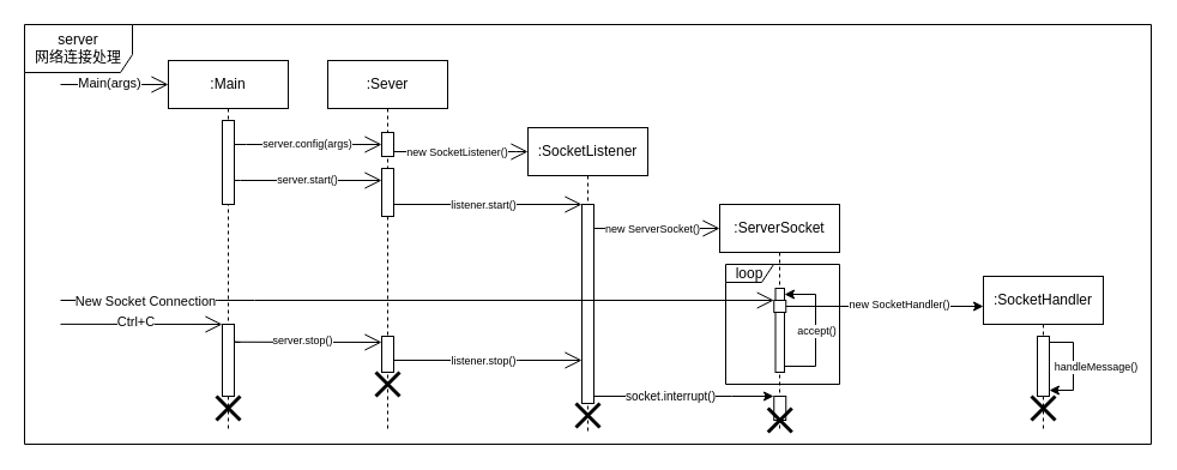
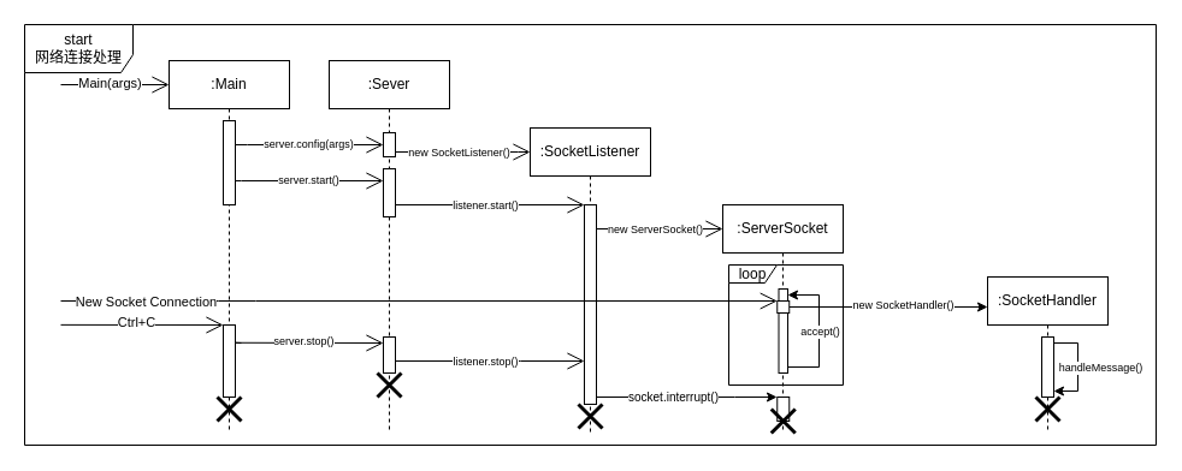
  <mxCell id="0" />
  <mxCell id="1" parent="0" />
  <mxCell id="2" value=":Main" style="shape=umlLifeline;perimeter=lifelinePerimeter;whiteSpace=wrap;html=1;container=1;dropTarget=0;collapsible=0;recursiveResize=0;outlineConnect=0;portConstraint=eastwest;newEdgeStyle={&quot;curved&quot;:0,&quot;rounded&quot;:0};" vertex="1" parent="1"><mxGeometry x="140" y="50" width="100" height="310" as="geometry" /></mxCell>
  <mxCell id="3" value="" style="html=1;points=[[0,0,0,0,5],[0,1,0,0,-5],[1,0,0,0,5],[1,1,0,0,-5]];perimeter=orthogonalPerimeter;outlineConnect=0;targetShapes=umlLifeline;portConstraint=eastwest;newEdgeStyle={&quot;curved&quot;:0,&quot;rounded&quot;:0};" vertex="1" parent="2"><mxGeometry x="45" y="50" width="10" height="70" as="geometry" /></mxCell>
  <mxCell id="4" value="" style="shape=umlDestroy;whiteSpace=wrap;html=1;strokeWidth=3;targetShapes=umlLifeline;" vertex="1" parent="2"><mxGeometry x="40" y="280" width="20" height="20" as="geometry" /></mxCell>
  <mxCell id="5" value="" style="html=1;points=[[0,0,0,0,5],[0,1,0,0,-5],[1,0,0,0,5],[1,1,0,0,-5]];perimeter=orthogonalPerimeter;outlineConnect=0;targetShapes=umlLifeline;portConstraint=eastwest;newEdgeStyle={&quot;curved&quot;:0,&quot;rounded&quot;:0};" vertex="1" parent="2"><mxGeometry x="45" y="220" width="10" height="60" as="geometry" /></mxCell>
  <mxCell id="6" value="" style="endArrow=open;endFill=1;endSize=12;html=1;rounded=0;" edge="1" parent="1" source="3" target="9"><mxGeometry width="160" relative="1" as="geometry"><mxPoint x="190" y="120" as="sourcePoint" /><mxPoint x="270" y="120" as="targetPoint" /><Array as="points"><mxPoint x="205" y="120" /></Array></mxGeometry></mxCell>
  <mxCell id="7" value="server.config(args)" style="edgeLabel;html=1;align=center;verticalAlign=middle;resizable=0;points=[];fontSize=9;" vertex="1" connectable="0" parent="6"><mxGeometry x="-0.025" y="1" relative="1" as="geometry"><mxPoint as="offset" /></mxGeometry></mxCell>
  <mxCell id="8" value=":Sever" style="shape=umlLifeline;perimeter=lifelinePerimeter;whiteSpace=wrap;html=1;container=1;dropTarget=0;collapsible=0;recursiveResize=0;outlineConnect=0;portConstraint=eastwest;newEdgeStyle={&quot;curved&quot;:0,&quot;rounded&quot;:0};" vertex="1" parent="1"><mxGeometry x="273" y="50" width="100" height="310" as="geometry" /></mxCell>
  <mxCell id="9" value="" style="html=1;points=[[0,0,0,0,5],[0,1,0,0,-5],[1,0,0,0,5],[1,1,0,0,-5]];perimeter=orthogonalPerimeter;outlineConnect=0;targetShapes=umlLifeline;portConstraint=eastwest;newEdgeStyle={&quot;curved&quot;:0,&quot;rounded&quot;:0};" vertex="1" parent="8"><mxGeometry x="45" y="60" width="10" height="20" as="geometry" /></mxCell>
  <mxCell id="10" value="" style="html=1;points=[[0,0,0,0,5],[0,1,0,0,-5],[1,0,0,0,5],[1,1,0,0,-5]];perimeter=orthogonalPerimeter;outlineConnect=0;targetShapes=umlLifeline;portConstraint=eastwest;newEdgeStyle={&quot;curved&quot;:0,&quot;rounded&quot;:0};" vertex="1" parent="8"><mxGeometry x="45" y="90" width="10" height="40" as="geometry" /></mxCell>
  <mxCell id="11" value="" style="html=1;points=[[0,0,0,0,5],[0,1,0,0,-5],[1,0,0,0,5],[1,1,0,0,-5]];perimeter=orthogonalPerimeter;outlineConnect=0;targetShapes=umlLifeline;portConstraint=eastwest;newEdgeStyle={&quot;curved&quot;:0,&quot;rounded&quot;:0};" vertex="1" parent="8"><mxGeometry x="45" y="230" width="10" height="30" as="geometry" /></mxCell>
  <mxCell id="12" value="" style="shape=umlDestroy;whiteSpace=wrap;html=1;strokeWidth=3;targetShapes=umlLifeline;" vertex="1" parent="8"><mxGeometry x="40" y="260" width="20" height="20" as="geometry" /></mxCell>
  <mxCell id="13" value="" style="endArrow=open;endFill=1;endSize=12;html=1;rounded=0;" edge="1" parent="1"><mxGeometry width="160" relative="1" as="geometry"><mxPoint x="50" y="70" as="sourcePoint" /><mxPoint x="140" y="70" as="targetPoint" /></mxGeometry></mxCell>
  <mxCell id="14" value="Main(args)" style="edgeLabel;html=1;align=center;verticalAlign=middle;resizable=0;points=[];" vertex="1" connectable="0" parent="13"><mxGeometry x="0.012" y="2" relative="1" as="geometry"><mxPoint x="-6" as="offset" /></mxGeometry></mxCell>
  <mxCell id="15" value="" style="endArrow=open;endFill=1;endSize=12;html=1;rounded=0;" edge="1" parent="1"><mxGeometry width="160" relative="1" as="geometry"><mxPoint x="328" y="126" as="sourcePoint" /><mxPoint x="440" y="126" as="targetPoint" /><Array as="points"><mxPoint x="399" y="126" /><mxPoint x="419" y="126" /><mxPoint x="430" y="126" /></Array></mxGeometry></mxCell>
  <mxCell id="16" value="new SocketListener()" style="edgeLabel;html=1;align=center;verticalAlign=middle;resizable=0;points=[];fontSize=9;" vertex="1" connectable="0" parent="15"><mxGeometry x="-0.025" y="1" relative="1" as="geometry"><mxPoint x="-3" y="1" as="offset" /></mxGeometry></mxCell>
  <mxCell id="17" value=":SocketListener" style="shape=umlLifeline;perimeter=lifelinePerimeter;whiteSpace=wrap;html=1;container=1;dropTarget=0;collapsible=0;recursiveResize=0;outlineConnect=0;portConstraint=eastwest;newEdgeStyle={&quot;curved&quot;:0,&quot;rounded&quot;:0};" vertex="1" parent="1"><mxGeometry x="440" y="106" width="100" height="254" as="geometry" /></mxCell>
  <mxCell id="18" value="" style="html=1;points=[[0,0,0,0,5],[0,1,0,0,-5],[1,0,0,0,5],[1,1,0,0,-5]];perimeter=orthogonalPerimeter;outlineConnect=0;targetShapes=umlLifeline;portConstraint=eastwest;newEdgeStyle={&quot;curved&quot;:0,&quot;rounded&quot;:0};" vertex="1" parent="17"><mxGeometry x="45" y="64" width="10" height="166" as="geometry" /></mxCell>
  <mxCell id="19" value="" style="shape=umlDestroy;whiteSpace=wrap;html=1;strokeWidth=3;targetShapes=umlLifeline;" vertex="1" parent="17"><mxGeometry x="40" y="230" width="20" height="20" as="geometry" /></mxCell>
  <mxCell id="20" value="" style="endArrow=open;endFill=1;endSize=12;html=1;rounded=0;" edge="1" parent="1" source="3" target="10"><mxGeometry width="160" relative="1" as="geometry"><mxPoint x="170" y="150" as="sourcePoint" /><mxPoint x="313" y="150" as="targetPoint" /><Array as="points"><mxPoint x="200" y="150" /></Array></mxGeometry></mxCell>
  <mxCell id="21" value="server.start()" style="edgeLabel;html=1;align=center;verticalAlign=middle;resizable=0;points=[];fontSize=9;" vertex="1" connectable="0" parent="20"><mxGeometry x="-0.025" y="1" relative="1" as="geometry"><mxPoint as="offset" /></mxGeometry></mxCell>
  <mxCell id="22" value="" style="endArrow=open;endFill=1;endSize=12;html=1;rounded=0;" edge="1" parent="1" source="10" target="18"><mxGeometry width="160" relative="1" as="geometry"><mxPoint x="330" y="170" as="sourcePoint" /><mxPoint x="470" y="170" as="targetPoint" /><Array as="points"><mxPoint x="399" y="170" /><mxPoint x="430" y="170" /></Array></mxGeometry></mxCell>
  <mxCell id="23" value="listener.start()" style="edgeLabel;html=1;align=center;verticalAlign=middle;resizable=0;points=[];fontSize=9;" vertex="1" connectable="0" parent="22"><mxGeometry x="-0.025" y="1" relative="1" as="geometry"><mxPoint x="-3" y="1" as="offset" /></mxGeometry></mxCell>
  <mxCell id="24" value=":ServerSocket" style="shape=umlLifeline;perimeter=lifelinePerimeter;whiteSpace=wrap;html=1;container=1;dropTarget=0;collapsible=0;recursiveResize=0;outlineConnect=0;portConstraint=eastwest;newEdgeStyle={&quot;curved&quot;:0,&quot;rounded&quot;:0};" vertex="1" parent="1"><mxGeometry x="600" y="170" width="100" height="190" as="geometry" /></mxCell>
  <mxCell id="25" value="" style="html=1;points=[[0,0,0,0,5],[0,1,0,0,-5],[1,0,0,0,5],[1,1,0,0,-5]];perimeter=orthogonalPerimeter;outlineConnect=0;targetShapes=umlLifeline;portConstraint=eastwest;newEdgeStyle={&quot;curved&quot;:0,&quot;rounded&quot;:0};" vertex="1" parent="24"><mxGeometry x="46.5" y="70" width="7.5" height="70" as="geometry" /></mxCell>
  <mxCell id="26" style="edgeStyle=orthogonalEdgeStyle;rounded=0;orthogonalLoop=1;jettySize=auto;html=1;curved=0;exitX=1;exitY=1;exitDx=0;exitDy=-5;exitPerimeter=0;entryX=1;entryY=0;entryDx=0;entryDy=5;entryPerimeter=0;" edge="1" parent="24" source="25" target="25"><mxGeometry relative="1" as="geometry"><Array as="points"><mxPoint x="80" y="135" /><mxPoint x="80" y="75" /></Array></mxGeometry></mxCell>
  <mxCell id="27" value="accept()" style="edgeLabel;html=1;align=center;verticalAlign=middle;resizable=0;points=[];fontSize=9;" vertex="1" connectable="0" parent="26"><mxGeometry x="-0.001" relative="1" as="geometry"><mxPoint as="offset" /></mxGeometry></mxCell>
  <mxCell id="28" style="edgeStyle=orthogonalEdgeStyle;rounded=0;orthogonalLoop=1;jettySize=auto;html=1;curved=0;exitX=1;exitY=0;exitDx=0;exitDy=5;exitPerimeter=0;" edge="1" parent="24" source="30"><mxGeometry relative="1" as="geometry"><mxPoint x="220" y="85" as="targetPoint" /></mxGeometry></mxCell>
  <mxCell id="29" value="new SocketHandler()" style="edgeLabel;html=1;align=center;verticalAlign=middle;resizable=0;points=[];fontSize=9;" vertex="1" connectable="0" parent="28"><mxGeometry x="0.2" y="1" relative="1" as="geometry"><mxPoint x="-4" y="-1" as="offset" /></mxGeometry></mxCell>
  <mxCell id="30" value="" style="html=1;points=[[0,0,0,0,5],[0,1,0,0,-5],[1,0,0,0,5],[1,1,0,0,-5]];perimeter=orthogonalPerimeter;outlineConnect=0;targetShapes=umlLifeline;portConstraint=eastwest;newEdgeStyle={&quot;curved&quot;:0,&quot;rounded&quot;:0};" vertex="1" parent="24"><mxGeometry x="45.25" y="80" width="10" height="10" as="geometry" /></mxCell>
  <mxCell id="31" value="" style="html=1;points=[[0,0,0,0,5],[0,1,0,0,-5],[1,0,0,0,5],[1,1,0,0,-5]];perimeter=orthogonalPerimeter;outlineConnect=0;targetShapes=umlLifeline;portConstraint=eastwest;newEdgeStyle={&quot;curved&quot;:0,&quot;rounded&quot;:0};" vertex="1" parent="24"><mxGeometry x="45.25" y="160" width="10" height="20" as="geometry" /></mxCell>
  <mxCell id="32" value="" style="shape=umlDestroy;whiteSpace=wrap;html=1;strokeWidth=3;targetShapes=umlLifeline;" vertex="1" parent="24"><mxGeometry x="40.25" y="170" width="20" height="20" as="geometry" /></mxCell>
  <mxCell id="33" value="" style="endArrow=open;endFill=1;endSize=12;html=1;rounded=0;" edge="1" parent="1" source="18"><mxGeometry width="160" relative="1" as="geometry"><mxPoint x="500" y="190" as="sourcePoint" /><mxPoint x="600" y="190" as="targetPoint" /><Array as="points"><mxPoint x="571" y="190" /></Array></mxGeometry></mxCell>
  <mxCell id="34" value="new ServerSocket()" style="edgeLabel;html=1;align=center;verticalAlign=middle;resizable=0;points=[];fontSize=9;" vertex="1" connectable="0" parent="33"><mxGeometry x="-0.025" y="1" relative="1" as="geometry"><mxPoint x="-3" y="1" as="offset" /></mxGeometry></mxCell>
  <mxCell id="35" value="" style="endArrow=open;endFill=1;endSize=12;html=1;rounded=0;" edge="1" parent="1" target="30"><mxGeometry width="160" relative="1" as="geometry"><mxPoint x="50" y="250" as="sourcePoint" /><mxPoint x="640" y="250" as="targetPoint" /><Array as="points"><mxPoint x="181" y="250" /><mxPoint x="212" y="250" /></Array></mxGeometry></mxCell>
  <mxCell id="36" value="New Socket Connection" style="edgeLabel;html=1;align=center;verticalAlign=middle;resizable=0;points=[];" vertex="1" connectable="0" parent="35"><mxGeometry x="-0.874" y="-3" relative="1" as="geometry"><mxPoint x="32" y="-3" as="offset" /></mxGeometry></mxCell>
  <mxCell id="37" value="loop" style="shape=umlFrame;whiteSpace=wrap;html=1;pointerEvents=0;width=40;height=15;" vertex="1" parent="1"><mxGeometry x="605" y="220" width="95" height="100" as="geometry" /></mxCell>
  <mxCell id="38" value=":SocketHandler" style="shape=umlLifeline;perimeter=lifelinePerimeter;whiteSpace=wrap;html=1;container=1;dropTarget=0;collapsible=0;recursiveResize=0;outlineConnect=0;portConstraint=eastwest;newEdgeStyle={&quot;curved&quot;:0,&quot;rounded&quot;:0};" vertex="1" parent="1"><mxGeometry x="820" y="230" width="100" height="130" as="geometry" /></mxCell>
  <mxCell id="39" value="" style="html=1;points=[[0,0,0,0,5],[0,1,0,0,-5],[1,0,0,0,5],[1,1,0,0,-5]];perimeter=orthogonalPerimeter;outlineConnect=0;targetShapes=umlLifeline;portConstraint=eastwest;newEdgeStyle={&quot;curved&quot;:0,&quot;rounded&quot;:0};" vertex="1" parent="38"><mxGeometry x="45" y="50" width="10" height="50" as="geometry" /></mxCell>
  <mxCell id="40" style="edgeStyle=orthogonalEdgeStyle;rounded=0;orthogonalLoop=1;jettySize=auto;html=1;curved=0;exitX=1;exitY=0;exitDx=0;exitDy=5;exitPerimeter=0;entryX=1;entryY=1;entryDx=0;entryDy=-5;entryPerimeter=0;" edge="1" parent="38" source="39" target="39"><mxGeometry relative="1" as="geometry" /></mxCell>
  <mxCell id="41" value="handleMessage()" style="edgeLabel;html=1;align=center;verticalAlign=middle;resizable=0;points=[];fontSize=9;" vertex="1" connectable="0" parent="40"><mxGeometry x="-0.033" relative="1" as="geometry"><mxPoint x="18" y="1" as="offset" /></mxGeometry></mxCell>
  <mxCell id="42" value="" style="shape=umlDestroy;whiteSpace=wrap;html=1;strokeWidth=3;targetShapes=umlLifeline;" vertex="1" parent="38"><mxGeometry x="40" y="100" width="20" height="20" as="geometry" /></mxCell>
  <mxCell id="43" value="" style="endArrow=open;endFill=1;endSize=12;html=1;rounded=0;entryX=0;entryY=0;entryDx=0;entryDy=5;entryPerimeter=0;" edge="1" parent="1" target="11"><mxGeometry width="160" relative="1" as="geometry"><mxPoint x="200" y="285" as="sourcePoint" /><mxPoint x="313" y="284.76" as="targetPoint" /><Array as="points"><mxPoint x="195" y="284.76" /></Array></mxGeometry></mxCell>
  <mxCell id="44" value="server.stop()" style="edgeLabel;html=1;align=center;verticalAlign=middle;resizable=0;points=[];fontSize=9;" vertex="1" connectable="0" parent="43"><mxGeometry x="-0.025" y="1" relative="1" as="geometry"><mxPoint as="offset" /></mxGeometry></mxCell>
  <mxCell id="45" value="" style="endArrow=open;endFill=1;endSize=12;html=1;rounded=0;" edge="1" parent="1" source="11" target="18"><mxGeometry width="160" relative="1" as="geometry"><mxPoint x="330" y="300" as="sourcePoint" /><mxPoint x="487" y="300" as="targetPoint" /><Array as="points"><mxPoint x="401" y="300" /><mxPoint x="432" y="300" /></Array></mxGeometry></mxCell>
  <mxCell id="46" value="listener.stop()" style="edgeLabel;html=1;align=center;verticalAlign=middle;resizable=0;points=[];fontSize=9;" vertex="1" connectable="0" parent="45"><mxGeometry x="-0.025" y="1" relative="1" as="geometry"><mxPoint x="-3" y="1" as="offset" /></mxGeometry></mxCell>
  <mxCell id="47" style="edgeStyle=orthogonalEdgeStyle;rounded=0;orthogonalLoop=1;jettySize=auto;html=1;curved=0;" edge="1" parent="1" source="18"><mxGeometry relative="1" as="geometry"><mxPoint x="645" y="330" as="targetPoint" /><mxPoint x="500" y="330" as="sourcePoint" /><Array as="points"><mxPoint x="610" y="330" /><mxPoint x="610" y="330" /></Array></mxGeometry></mxCell>
  <mxCell id="48" value="socket.interrupt()" style="edgeLabel;html=1;align=center;verticalAlign=middle;resizable=0;points=[];fontSize=10;" vertex="1" connectable="0" parent="47"><mxGeometry x="-0.157" relative="1" as="geometry"><mxPoint y="-1" as="offset" /></mxGeometry></mxCell>
  <mxCell id="49" value="" style="endArrow=open;endFill=1;endSize=12;html=1;rounded=0;" edge="1" parent="1" target="5"><mxGeometry width="160" relative="1" as="geometry"><mxPoint x="50" y="269.89" as="sourcePoint" /><mxPoint x="180" y="269.89" as="targetPoint" /></mxGeometry></mxCell>
  <mxCell id="50" value="Ctrl+C" style="edgeLabel;html=1;align=center;verticalAlign=middle;resizable=0;points=[];" vertex="1" connectable="0" parent="49"><mxGeometry x="0.012" y="2" relative="1" as="geometry"><mxPoint x="-6" as="offset" /></mxGeometry></mxCell>
- <mxCell id="51" value="server &lt;br&gt;网络连接处理" style="shape=umlFrame;whiteSpace=wrap;html=1;pointerEvents=0;width=90;height=40;" vertex="1" parent="1"><mxGeometry x="20" y="20" width="940" height="350" as="geometry" /></mxCell>
+ <mxCell id="51" value="start &lt;br&gt;网络连接处理" style="shape=umlFrame;whiteSpace=wrap;html=1;pointerEvents=0;width=90;height=40;" vertex="1" parent="1"><mxGeometry x="20" y="20" width="940" height="350" as="geometry" /></mxCell>
